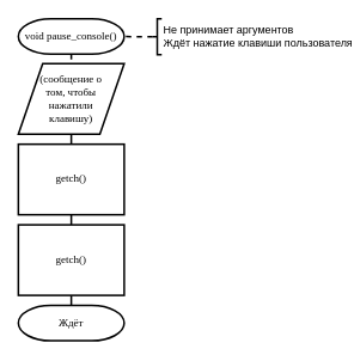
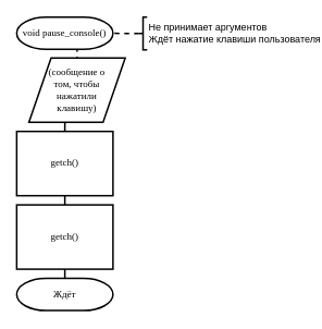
  <mxCell id="0" />
  <mxCell id="1" parent="0" />
  <mxCell id="2" style="edgeStyle=orthogonalEdgeStyle;rounded=0;orthogonalLoop=1;jettySize=auto;html=1;exitX=0.5;exitY=1;exitDx=0;exitDy=0;exitPerimeter=0;entryX=0.5;entryY=0;entryDx=0;entryDy=0;endArrow=none;endFill=0;strokeWidth=2;dashed=1;" parent="1" source="3" target="5" edge="1"><mxGeometry relative="1" as="geometry" /></mxCell>
  <mxCell id="3" value="void pause_console()" style="strokeWidth=2;html=1;shape=mxgraph.flowchart.terminator;whiteSpace=wrap;rounded=0;fontFamily=Times New Roman;" parent="1" vertex="1"><mxGeometry x="20" y="20" width="118.11" height="39.37" as="geometry" /></mxCell>
  <mxCell id="4" style="edgeStyle=orthogonalEdgeStyle;rounded=0;orthogonalLoop=1;jettySize=auto;html=1;exitX=0.5;exitY=1;exitDx=0;exitDy=0;entryX=0.5;entryY=0;entryDx=0;entryDy=0;endArrow=none;endFill=0;strokeWidth=2;" parent="1" source="5" target="7" edge="1"><mxGeometry relative="1" as="geometry" /></mxCell>
- <mxCell id="5" value="(сообщение о&lt;br&gt;том, чтобы&lt;br&gt;нажатили&lt;br&gt;клавишу)" style="shape=parallelogram;html=1;strokeWidth=2;perimeter=parallelogramPerimeter;whiteSpace=wrap;rounded=0;arcSize=12;size=0.23;fontFamily=Times New Roman;" parent="1" vertex="1"><mxGeometry x="20" y="70" width="118.11" height="78.74" as="geometry" /></mxCell>
+ <mxCell id="5" value="(сообщение о&lt;br&gt;том, чтобы&lt;br&gt;нажатили&lt;br&gt;клавишу)" style="shape=parallelogram;html=1;strokeWidth=2;perimeter=parallelogramPerimeter;whiteSpace=wrap;rounded=0;arcSize=12;size=0.23;fontFamily=Times New Roman;" parent="1" vertex="1"><mxGeometry x="35" y="70" width="118.11" height="78.74" as="geometry" /></mxCell>
  <mxCell id="6" style="edgeStyle=orthogonalEdgeStyle;rounded=0;orthogonalLoop=1;jettySize=auto;html=1;exitX=0.5;exitY=1;exitDx=0;exitDy=0;entryX=0.5;entryY=0;entryDx=0;entryDy=0;endArrow=none;endFill=0;strokeWidth=2;" parent="1" source="7" target="9" edge="1"><mxGeometry relative="1" as="geometry" /></mxCell>
  <mxCell id="7" value="getch()" style="rounded=0;whiteSpace=wrap;html=1;absoluteArcSize=1;arcSize=14;strokeWidth=2;fontFamily=Times New Roman;" parent="1" vertex="1"><mxGeometry x="20" y="160" width="118.11" height="78.74" as="geometry" /></mxCell>
  <mxCell id="8" style="edgeStyle=orthogonalEdgeStyle;rounded=0;orthogonalLoop=1;jettySize=auto;html=1;exitX=0.5;exitY=1;exitDx=0;exitDy=0;entryX=0.5;entryY=0;entryDx=0;entryDy=0;entryPerimeter=0;endArrow=none;endFill=0;strokeWidth=2;" parent="1" source="9" target="10" edge="1"><mxGeometry relative="1" as="geometry" /></mxCell>
  <mxCell id="9" value="getch()" style="rounded=0;whiteSpace=wrap;html=1;absoluteArcSize=1;arcSize=14;strokeWidth=2;fontFamily=Times New Roman;" parent="1" vertex="1"><mxGeometry x="20" y="250" width="118.11" height="78.74" as="geometry" /></mxCell>
  <mxCell id="10" value="Ждёт" style="strokeWidth=2;html=1;shape=mxgraph.flowchart.terminator;whiteSpace=wrap;rounded=0;fontFamily=Times New Roman;" parent="1" vertex="1"><mxGeometry x="20" y="340" width="118.11" height="39.37" as="geometry" /></mxCell>
  <mxCell id="11" style="edgeStyle=orthogonalEdgeStyle;rounded=0;orthogonalLoop=1;jettySize=auto;html=1;exitX=0;exitY=0.5;exitDx=0;exitDy=0;exitPerimeter=0;endArrow=none;endFill=0;strokeWidth=2;dashed=1;" parent="1" source="12" target="3" edge="1"><mxGeometry relative="1" as="geometry" /></mxCell>
  <mxCell id="12" value="Не принимает аргументов&lt;br&gt;Ждёт нажатие клавиши пользователя" style="strokeWidth=2;html=1;shape=mxgraph.flowchart.annotation_2;align=left;labelPosition=right;pointerEvents=1;" parent="1" vertex="1"><mxGeometry x="170" y="20" width="10" height="40" as="geometry" /></mxCell>
